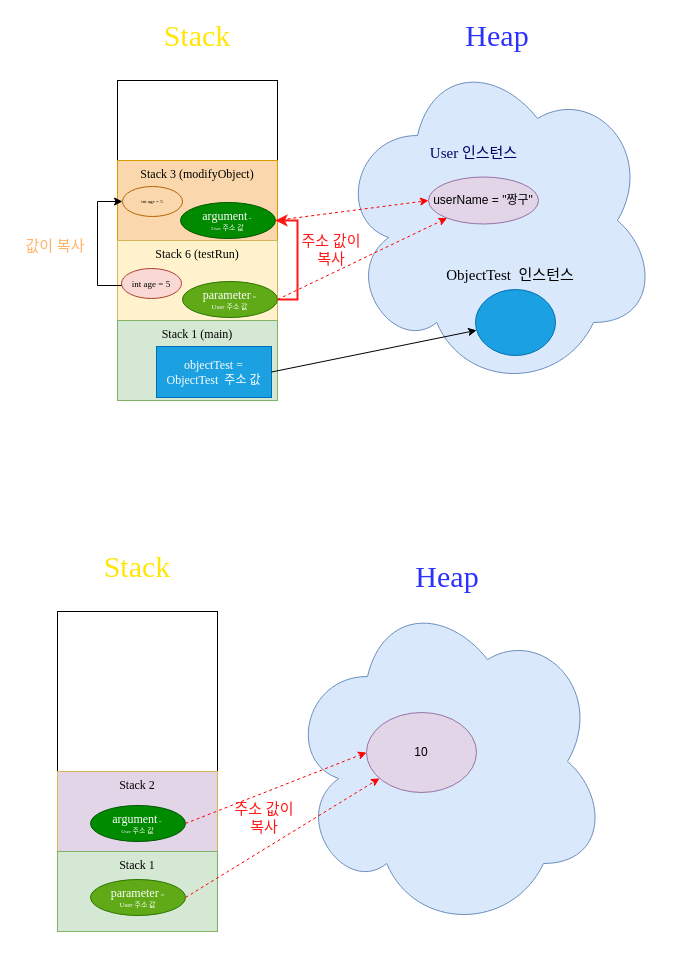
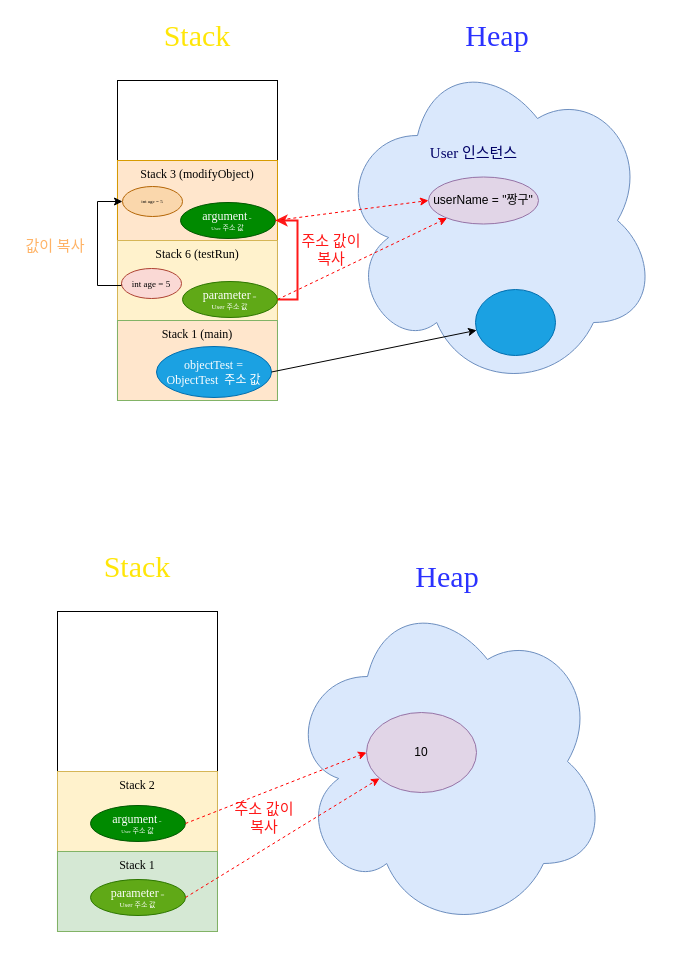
  <mxCell id="0" />
  <mxCell id="1" parent="0" />
  <mxCell id="2" value="" style="rounded=0;whiteSpace=wrap;html=1;verticalAlign=top;" vertex="1" parent="1"><mxGeometry x="117" y="80" width="160" height="320" as="geometry" /></mxCell>
- <mxCell id="3" value="Stack 3 (modifyObject)" style="rounded=0;whiteSpace=wrap;html=1;verticalAlign=top;fillColor=#fad7ac;strokeColor=#d79b00;fontFamily=BinggraeMelona-Bold;fontSource=https%3A%2F%2Fcdn.jsdelivr.net%2Fgh%2Fprojectnoonnu%2Fnoonfonts_twelve%401.0%2FBinggraeMelona-Bold.woff;" vertex="1" parent="1"><mxGeometry x="116.97" y="160" width="160" height="80" as="geometry" /></mxCell>
+ <mxCell id="3" value="Stack 3 (modifyObject)" style="rounded=0;whiteSpace=wrap;html=1;verticalAlign=top;fillColor=#ffe6cc;strokeColor=#d79b00;fontFamily=BinggraeMelona-Bold;fontSource=https%3A%2F%2Fcdn.jsdelivr.net%2Fgh%2Fprojectnoonnu%2Fnoonfonts_twelve%401.0%2FBinggraeMelona-Bold.woff;" vertex="1" parent="1"><mxGeometry x="116.97" y="160" width="160" height="80" as="geometry" /></mxCell>
  <mxCell id="4" value="Stack 6 (testRun)" style="rounded=0;whiteSpace=wrap;html=1;verticalAlign=top;fillColor=#fff2cc;strokeColor=#d6b656;fontFamily=BinggraeMelona-Bold;fontSource=https%3A%2F%2Fcdn.jsdelivr.net%2Fgh%2Fprojectnoonnu%2Fnoonfonts_twelve%401.0%2FBinggraeMelona-Bold.woff;" vertex="1" parent="1"><mxGeometry x="117" y="240" width="159.97" height="80" as="geometry" /></mxCell>
  <mxCell id="5" style="edgeStyle=orthogonalEdgeStyle;rounded=0;orthogonalLoop=1;jettySize=auto;html=1;exitX=1;exitY=0.5;exitDx=0;exitDy=0;entryX=1;entryY=0.5;entryDx=0;entryDy=0;strokeWidth=2;strokeColor=#FF1919;" edge="1" parent="1" source="6" target="7"><mxGeometry relative="1" as="geometry"><Array as="points"><mxPoint x="297" y="299" /><mxPoint x="297" y="220" /></Array></mxGeometry></mxCell>
  <mxCell id="6" value="&lt;font style=&quot;font-size: 12px;&quot;&gt;parameter&lt;/font&gt; = &lt;br&gt;User 주소 값" style="ellipse;whiteSpace=wrap;html=1;fontFamily=BinggraeMelona-Bold;fontSource=https%3A%2F%2Fcdn.jsdelivr.net%2Fgh%2Fprojectnoonnu%2Fnoonfonts_twelve%401.0%2FBinggraeMelona-Bold.woff;fontSize=7;fillColor=#60a917;fontColor=#ffffff;strokeColor=#2D7600;" vertex="1" parent="1"><mxGeometry x="181.97" y="281" width="95.03" height="36" as="geometry" /></mxCell>
  <mxCell id="7" value="&lt;font style=&quot;font-size: 12px;&quot;&gt;argument&lt;/font&gt; =&amp;nbsp;&lt;br&gt;User&lt;span style=&quot;font-size: 7px;&quot;&gt;&amp;nbsp;주소 값&lt;/span&gt;" style="ellipse;whiteSpace=wrap;html=1;fontFamily=BinggraeMelona-Bold;fontSource=https%3A%2F%2Fcdn.jsdelivr.net%2Fgh%2Fprojectnoonnu%2Fnoonfonts_twelve%401.0%2FBinggraeMelona-Bold.woff;fontSize=5;fillColor=#008a00;fontColor=#ffffff;strokeColor=#005700;" vertex="1" parent="1"><mxGeometry x="180" y="202" width="94.97" height="36" as="geometry" /></mxCell>
  <mxCell id="8" value="" style="ellipse;shape=cloud;whiteSpace=wrap;html=1;fillColor=#dae8fc;strokeColor=#6c8ebf;" vertex="1" parent="1"><mxGeometry x="337" y="50" width="320" height="340" as="geometry" /></mxCell>
  <mxCell id="9" value="Stack" style="text;html=1;strokeColor=none;fillColor=none;align=center;verticalAlign=middle;whiteSpace=wrap;rounded=0;fontSize=30;fontFamily=yg-jalnan;fontSource=https%3A%2F%2Fcdn.jsdelivr.net%2Fgh%2Fprojectnoonnu%2Fnoonfonts_four%401.2%2FJalnanOTF00.woff;fontColor=#FFE608;" vertex="1" parent="1"><mxGeometry x="167" y="20" width="60" height="30" as="geometry" /></mxCell>
  <mxCell id="10" value="Heap" style="text;html=1;strokeColor=none;fillColor=none;align=center;verticalAlign=middle;whiteSpace=wrap;rounded=0;fontSize=30;fontFamily=yg-jalnan;fontSource=https%3A%2F%2Fcdn.jsdelivr.net%2Fgh%2Fprojectnoonnu%2Fnoonfonts_four%401.2%2FJalnanOTF00.woff;fontColor=#2B32FF;" vertex="1" parent="1"><mxGeometry x="467" y="20" width="60" height="30" as="geometry" /></mxCell>
  <mxCell id="11" style="edgeStyle=orthogonalEdgeStyle;rounded=0;orthogonalLoop=1;jettySize=auto;html=1;exitX=0;exitY=0.5;exitDx=0;exitDy=0;entryX=0;entryY=0.5;entryDx=0;entryDy=0;" edge="1" parent="1" source="12" target="13"><mxGeometry relative="1" as="geometry"><Array as="points"><mxPoint x="121" y="285" /><mxPoint x="97" y="285" /><mxPoint x="97" y="201" /></Array></mxGeometry></mxCell>
  <mxCell id="12" value="&lt;font style=&quot;font-size: 9px;&quot;&gt;int age = 5&lt;/font&gt;" style="ellipse;whiteSpace=wrap;html=1;fontFamily=BinggraeMelona-Bold;fontSource=https%3A%2F%2Fcdn.jsdelivr.net%2Fgh%2Fprojectnoonnu%2Fnoonfonts_twelve%401.0%2FBinggraeMelona-Bold.woff;fillColor=#fad9d5;strokeColor=#ae4132;" vertex="1" parent="1"><mxGeometry x="121" y="268" width="60" height="30" as="geometry" /></mxCell>
  <mxCell id="13" value="int age = 5" style="ellipse;whiteSpace=wrap;html=1;fontFamily=BinggraeMelona-Bold;fontSource=https%3A%2F%2Fcdn.jsdelivr.net%2Fgh%2Fprojectnoonnu%2Fnoonfonts_twelve%401.0%2FBinggraeMelona-Bold.woff;fontSize=5;fillColor=#fad7ac;strokeColor=#b46504;" vertex="1" parent="1"><mxGeometry x="122" y="186" width="60" height="30" as="geometry" /></mxCell>
  <mxCell id="14" value="값이 복사" style="text;html=1;strokeColor=none;fillColor=none;align=center;verticalAlign=middle;whiteSpace=wrap;rounded=0;fontFamily=BinggraeMelona-Bold;fontSource=https%3A%2F%2Fcdn.jsdelivr.net%2Fgh%2Fprojectnoonnu%2Fnoonfonts_twelve%401.0%2FBinggraeMelona-Bold.woff;fontSize=15;fontColor=#FFB366;" vertex="1" parent="1"><mxGeometry x="20" y="230" width="70" height="30" as="geometry" /></mxCell>
  <mxCell id="15" value="주소 값이 복사" style="text;html=1;strokeColor=none;fillColor=none;align=center;verticalAlign=middle;whiteSpace=wrap;rounded=0;fontFamily=BinggraeMelona-Bold;fontSource=https%3A%2F%2Fcdn.jsdelivr.net%2Fgh%2Fprojectnoonnu%2Fnoonfonts_twelve%401.0%2FBinggraeMelona-Bold.woff;fontSize=15;fontColor=#FF1919;" vertex="1" parent="1"><mxGeometry x="296" y="234" width="70" height="30" as="geometry" /></mxCell>
  <mxCell id="16" value="" style="endArrow=classic;html=1;rounded=0;dashed=1;exitX=1;exitY=0.5;exitDx=0;exitDy=0;strokeColor=#FF0000;" edge="1" parent="1" source="6" target="17"><mxGeometry width="50" height="50" relative="1" as="geometry"><mxPoint x="267" y="370" as="sourcePoint" /><mxPoint x="401.828" y="400" as="targetPoint" /></mxGeometry></mxCell>
  <mxCell id="17" value="userName = &quot;짱구&quot;" style="ellipse;whiteSpace=wrap;html=1;fillColor=#e1d5e7;strokeColor=#9673a6;" vertex="1" parent="1"><mxGeometry x="428" y="176.5" width="110" height="47" as="geometry" /></mxCell>
  <mxCell id="18" value="" style="endArrow=classic;html=1;rounded=0;dashed=1;exitX=1;exitY=0.5;exitDx=0;exitDy=0;entryX=0;entryY=0.5;entryDx=0;entryDy=0;strokeColor=#FF0000;" edge="1" parent="1" source="7" target="17"><mxGeometry width="50" height="50" relative="1" as="geometry"><mxPoint x="277" y="380" as="sourcePoint" /><mxPoint x="473" y="274" as="targetPoint" /></mxGeometry></mxCell>
  <mxCell id="19" value="User 인스턴스" style="text;html=1;strokeColor=none;fillColor=none;align=center;verticalAlign=middle;whiteSpace=wrap;rounded=0;fontFamily=yg-jalnan;fontSource=https%3A%2F%2Fcdn.jsdelivr.net%2Fgh%2Fprojectnoonnu%2Fnoonfonts_four%401.2%2FJalnanOTF00.woff;fontSize=15;fontColor=#000066;" vertex="1" parent="1"><mxGeometry x="419" y="137" width="109" height="30" as="geometry" /></mxCell>
- <mxCell id="20" value="Stack 1 (main)" style="rounded=0;whiteSpace=wrap;html=1;verticalAlign=top;fillColor=#d5e8d4;strokeColor=#82b366;fontFamily=BinggraeMelona-Bold;fontSource=https%3A%2F%2Fcdn.jsdelivr.net%2Fgh%2Fprojectnoonnu%2Fnoonfonts_twelve%401.0%2FBinggraeMelona-Bold.woff;" vertex="1" parent="1"><mxGeometry x="116.97" y="320" width="160" height="80" as="geometry" /></mxCell>
- <mxCell id="21" value="objectTest&amp;nbsp;= ObjectTest&amp;nbsp; 주소 값" style="whiteSpace=wrap;html=1;fontFamily=BinggraeMelona-Bold;fontSource=https%3A%2F%2Fcdn.jsdelivr.net%2Fgh%2Fprojectnoonnu%2Fnoonfonts_twelve%401.0%2FBinggraeMelona-Bold.woff;fillColor=#1ba1e2;fontColor=#ffffff;strokeColor=#006EAF;rounded=0;" vertex="1" parent="1"><mxGeometry x="156" y="346" width="115" height="51" as="geometry" /></mxCell>
+ <mxCell id="20" value="Stack 1 (main)" style="rounded=0;whiteSpace=wrap;html=1;verticalAlign=top;fillColor=#ffe6cc;strokeColor=#82b366;fontFamily=BinggraeMelona-Bold;fontSource=https%3A%2F%2Fcdn.jsdelivr.net%2Fgh%2Fprojectnoonnu%2Fnoonfonts_twelve%401.0%2FBinggraeMelona-Bold.woff;" vertex="1" parent="1"><mxGeometry x="116.97" y="320" width="160" height="80" as="geometry" /></mxCell>
+ <mxCell id="21" value="objectTest&amp;nbsp;= ObjectTest&amp;nbsp; 주소 값" style="ellipse;whiteSpace=wrap;html=1;fontFamily=BinggraeMelona-Bold;fontSource=https%3A%2F%2Fcdn.jsdelivr.net%2Fgh%2Fprojectnoonnu%2Fnoonfonts_twelve%401.0%2FBinggraeMelona-Bold.woff;fillColor=#1ba1e2;fontColor=#ffffff;strokeColor=#006EAF;" vertex="1" parent="1"><mxGeometry x="156" y="346" width="115" height="51" as="geometry" /></mxCell>
  <mxCell id="22" value="" style="ellipse;whiteSpace=wrap;html=1;fontFamily=BinggraeMelona-Bold;fontSource=https%3A%2F%2Fcdn.jsdelivr.net%2Fgh%2Fprojectnoonnu%2Fnoonfonts_twelve%401.0%2FBinggraeMelona-Bold.woff;fillColor=#1ba1e2;fontColor=#ffffff;strokeColor=#006EAF;" vertex="1" parent="1"><mxGeometry x="475" y="289" width="80" height="66" as="geometry" /></mxCell>
- <mxCell id="23" value="ObjectTest&amp;nbsp; 인스턴스" style="text;html=1;strokeColor=none;fillColor=none;align=center;verticalAlign=middle;whiteSpace=wrap;rounded=0;fontFamily=yg-jalnan;fontSource=https%3A%2F%2Fcdn.jsdelivr.net%2Fgh%2Fprojectnoonnu%2Fnoonfonts_four%401.2%2FJalnanOTF00.woff;fontSize=15;fontColor=#000000;" vertex="1" parent="1"><mxGeometry x="429" y="259" width="161.5" height="30" as="geometry" /></mxCell>
  <mxCell id="24" value="" style="endArrow=classic;html=1;rounded=0;exitX=1;exitY=0.5;exitDx=0;exitDy=0;" edge="1" parent="1" source="21" target="22"><mxGeometry width="50" height="50" relative="1" as="geometry"><mxPoint x="242.02" y="380" as="sourcePoint" /><mxPoint x="292.02" y="330" as="targetPoint" /></mxGeometry></mxCell>
  <mxCell id="25" value="" style="rounded=0;whiteSpace=wrap;html=1;verticalAlign=top;" vertex="1" parent="1"><mxGeometry x="57" y="611" width="160" height="320" as="geometry" /></mxCell>
- <mxCell id="26" value="Stack 2" style="rounded=0;whiteSpace=wrap;html=1;verticalAlign=top;fillColor=#e1d5e7;strokeColor=#d6b656;fontFamily=BinggraeMelona-Bold;fontSource=https%3A%2F%2Fcdn.jsdelivr.net%2Fgh%2Fprojectnoonnu%2Fnoonfonts_twelve%401.0%2FBinggraeMelona-Bold.woff;" vertex="1" parent="1"><mxGeometry x="57" y="771" width="159.97" height="80" as="geometry" /></mxCell>
+ <mxCell id="26" value="Stack 2" style="rounded=0;whiteSpace=wrap;html=1;verticalAlign=top;fillColor=#fff2cc;strokeColor=#d6b656;fontFamily=BinggraeMelona-Bold;fontSource=https%3A%2F%2Fcdn.jsdelivr.net%2Fgh%2Fprojectnoonnu%2Fnoonfonts_twelve%401.0%2FBinggraeMelona-Bold.woff;" vertex="1" parent="1"><mxGeometry x="57" y="771" width="159.97" height="80" as="geometry" /></mxCell>
  <mxCell id="27" value="&lt;font style=&quot;font-size: 12px;&quot;&gt;argument&lt;/font&gt; =&amp;nbsp;&lt;br&gt;User&lt;span style=&quot;font-size: 7px;&quot;&gt;&amp;nbsp;주소 값&lt;/span&gt;" style="ellipse;whiteSpace=wrap;html=1;fontFamily=BinggraeMelona-Bold;fontSource=https%3A%2F%2Fcdn.jsdelivr.net%2Fgh%2Fprojectnoonnu%2Fnoonfonts_twelve%401.0%2FBinggraeMelona-Bold.woff;fontSize=5;fillColor=#008a00;fontColor=#ffffff;strokeColor=#005700;" vertex="1" parent="1"><mxGeometry x="90" y="805" width="94.97" height="36" as="geometry" /></mxCell>
  <mxCell id="28" value="" style="ellipse;shape=cloud;whiteSpace=wrap;html=1;fillColor=#dae8fc;strokeColor=#6c8ebf;" vertex="1" parent="1"><mxGeometry x="287" y="591" width="320" height="340" as="geometry" /></mxCell>
  <mxCell id="29" value="Stack" style="text;html=1;strokeColor=none;fillColor=none;align=center;verticalAlign=middle;whiteSpace=wrap;rounded=0;fontSize=30;fontFamily=yg-jalnan;fontSource=https%3A%2F%2Fcdn.jsdelivr.net%2Fgh%2Fprojectnoonnu%2Fnoonfonts_four%401.2%2FJalnanOTF00.woff;fontColor=#FFE608;" vertex="1" parent="1"><mxGeometry x="107" y="551" width="60" height="30" as="geometry" /></mxCell>
  <mxCell id="30" value="Heap" style="text;html=1;strokeColor=none;fillColor=none;align=center;verticalAlign=middle;whiteSpace=wrap;rounded=0;fontSize=30;fontFamily=yg-jalnan;fontSource=https%3A%2F%2Fcdn.jsdelivr.net%2Fgh%2Fprojectnoonnu%2Fnoonfonts_four%401.2%2FJalnanOTF00.woff;fontColor=#2B32FF;" vertex="1" parent="1"><mxGeometry x="417" y="561" width="60" height="30" as="geometry" /></mxCell>
  <mxCell id="31" value="주소 값이 복사" style="text;html=1;strokeColor=none;fillColor=none;align=center;verticalAlign=middle;whiteSpace=wrap;rounded=0;fontFamily=BinggraeMelona-Bold;fontSource=https%3A%2F%2Fcdn.jsdelivr.net%2Fgh%2Fprojectnoonnu%2Fnoonfonts_twelve%401.0%2FBinggraeMelona-Bold.woff;fontSize=15;fontColor=#FF1919;" vertex="1" parent="1"><mxGeometry x="229" y="802" width="70" height="30" as="geometry" /></mxCell>
  <mxCell id="32" value="10" style="ellipse;whiteSpace=wrap;html=1;fillColor=#e1d5e7;strokeColor=#9673a6;" vertex="1" parent="1"><mxGeometry x="366" y="712" width="110" height="80" as="geometry" /></mxCell>
  <mxCell id="33" value="" style="endArrow=classic;html=1;rounded=0;dashed=1;exitX=1;exitY=0.5;exitDx=0;exitDy=0;entryX=0;entryY=0.5;entryDx=0;entryDy=0;strokeColor=#FF0000;" edge="1" parent="1" source="27" target="32"><mxGeometry width="50" height="50" relative="1" as="geometry"><mxPoint x="217" y="911" as="sourcePoint" /><mxPoint x="413" y="805" as="targetPoint" /></mxGeometry></mxCell>
  <mxCell id="34" value="Stack 1" style="rounded=0;whiteSpace=wrap;html=1;verticalAlign=top;fillColor=#d5e8d4;strokeColor=#82b366;fontFamily=BinggraeMelona-Bold;fontSource=https%3A%2F%2Fcdn.jsdelivr.net%2Fgh%2Fprojectnoonnu%2Fnoonfonts_twelve%401.0%2FBinggraeMelona-Bold.woff;" vertex="1" parent="1"><mxGeometry x="56.97" y="851" width="160" height="80" as="geometry" /></mxCell>
  <mxCell id="35" value="&lt;font style=&quot;font-size: 12px;&quot;&gt;parameter&lt;/font&gt; = &lt;br&gt;User 주소 값" style="ellipse;whiteSpace=wrap;html=1;fontFamily=BinggraeMelona-Bold;fontSource=https%3A%2F%2Fcdn.jsdelivr.net%2Fgh%2Fprojectnoonnu%2Fnoonfonts_twelve%401.0%2FBinggraeMelona-Bold.woff;fontSize=7;fillColor=#60a917;fontColor=#ffffff;strokeColor=#2D7600;" vertex="1" parent="1"><mxGeometry x="90" y="879" width="95.03" height="36" as="geometry" /></mxCell>
  <mxCell id="36" value="" style="endArrow=classic;html=1;rounded=0;dashed=1;exitX=1;exitY=0.5;exitDx=0;exitDy=0;strokeColor=#FF0000;" edge="1" parent="1" source="35" target="32"><mxGeometry width="50" height="50" relative="1" as="geometry"><mxPoint x="207" y="901" as="sourcePoint" /><mxPoint x="341.828" y="931" as="targetPoint" /></mxGeometry></mxCell>
